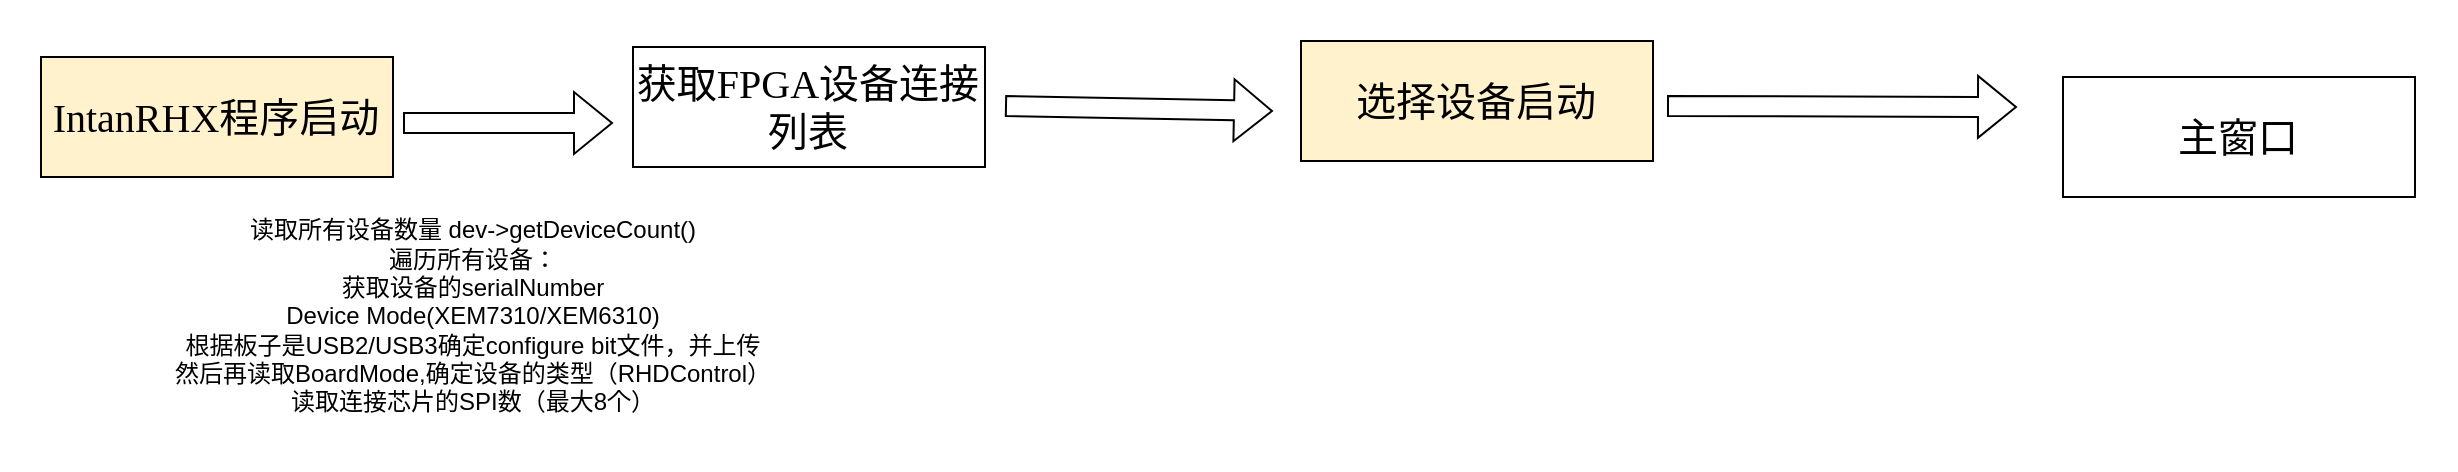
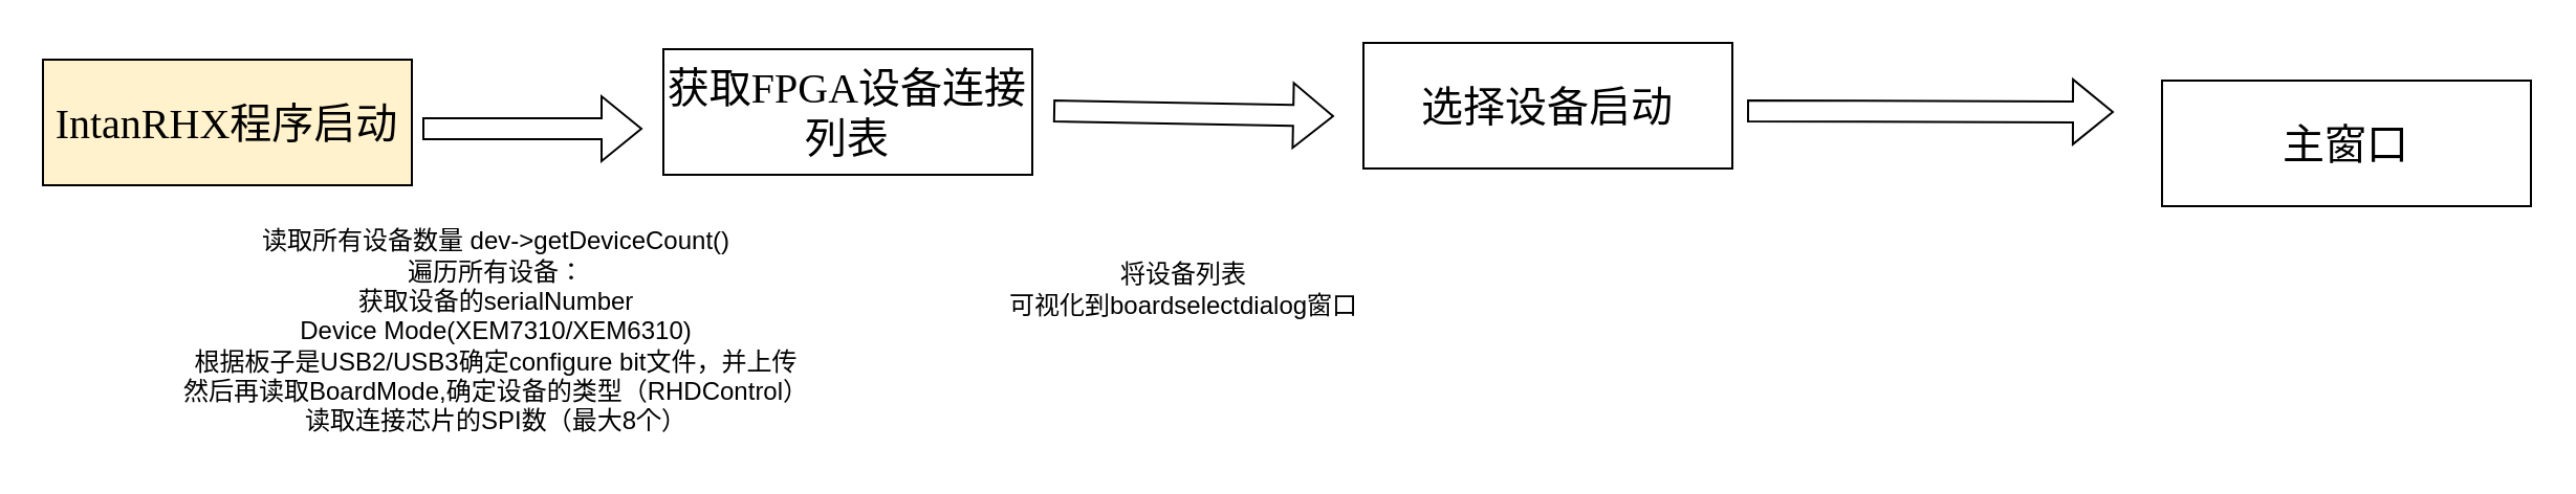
  <mxCell id="0" />
  <mxCell id="1" parent="0" />
  <mxCell id="2" value="&lt;font face=&quot;宋体&quot; style=&quot;font-size: 20px;&quot;&gt;IntanRHX程序启动&lt;/font&gt;" style="rounded=0;whiteSpace=wrap;html=1;fillColor=#fff2cc;" vertex="1" parent="1"><mxGeometry x="20" y="28" width="176" height="60" as="geometry" /></mxCell>
  <mxCell id="3" value="&lt;font face=&quot;宋体&quot; style=&quot;font-size: 20px;&quot;&gt;获取FPGA设备连接列表&lt;/font&gt;" style="rounded=0;whiteSpace=wrap;html=1;" vertex="1" parent="1"><mxGeometry x="316" y="23" width="176" height="60" as="geometry" /></mxCell>
- <mxCell id="4" value="&lt;font face=&quot;宋体&quot; style=&quot;font-size: 20px;&quot;&gt;选择设备启动&lt;/font&gt;" style="rounded=0;whiteSpace=wrap;html=1;fillColor=#fff2cc;" vertex="1" parent="1"><mxGeometry x="650" y="20" width="176" height="60" as="geometry" /></mxCell>
+ <mxCell id="4" value="&lt;font face=&quot;宋体&quot; style=&quot;font-size: 20px;&quot;&gt;选择设备启动&lt;/font&gt;" style="rounded=0;whiteSpace=wrap;html=1;" vertex="1" parent="1"><mxGeometry x="650" y="20" width="176" height="60" as="geometry" /></mxCell>
  <mxCell id="5" value="&lt;font face=&quot;宋体&quot;&gt;&lt;span style=&quot;font-size: 20px;&quot;&gt;主窗口&lt;/span&gt;&lt;/font&gt;" style="rounded=0;whiteSpace=wrap;html=1;" vertex="1" parent="1"><mxGeometry x="1031" y="38" width="176" height="60" as="geometry" /></mxCell>
  <mxCell id="6" value="" style="shape=flexArrow;endArrow=classic;html=1;rounded=0;" edge="1" parent="1"><mxGeometry width="50" height="50" relative="1" as="geometry"><mxPoint x="201" y="61" as="sourcePoint" /><mxPoint x="306" y="61" as="targetPoint" /></mxGeometry></mxCell>
  <mxCell id="7" value="" style="shape=flexArrow;endArrow=classic;html=1;rounded=0;" edge="1" parent="1"><mxGeometry width="50" height="50" relative="1" as="geometry"><mxPoint x="502" y="52.5" as="sourcePoint" /><mxPoint x="636" y="55" as="targetPoint" /></mxGeometry></mxCell>
  <mxCell id="8" value="" style="shape=flexArrow;endArrow=classic;html=1;rounded=0;" edge="1" parent="1"><mxGeometry width="50" height="50" relative="1" as="geometry"><mxPoint x="833" y="52.5" as="sourcePoint" /><mxPoint x="1008" y="53" as="targetPoint" /></mxGeometry></mxCell>
  <mxCell id="9" value="读取所有设备数量 dev-&amp;gt;getDeviceCount()&lt;br&gt;遍历所有设备：&lt;br&gt;获取设备的serialNumber&lt;br&gt;Device Mode(XEM7310/XEM6310)&lt;br&gt;根据板子是USB2/USB3确定configure bit文件，并上传&lt;br&gt;然后再读取BoardMode,确定设备的类型（RHDControl）&lt;br&gt;读取连接芯片的SPI数（最大8个）&lt;br&gt;" style="text;html=1;align=center;verticalAlign=middle;resizable=0;points=[];autosize=1;strokeColor=none;fillColor=none;" vertex="1" parent="1"><mxGeometry x="78" y="101" width="316" height="113" as="geometry" /></mxCell>
+ <mxCell id="10" value="将设备列表&lt;br&gt;可视化到boardselectdialog窗口" style="text;html=1;align=center;verticalAlign=middle;resizable=0;points=[];autosize=1;strokeColor=none;fillColor=none;" vertex="1" parent="1"><mxGeometry x="472" y="117" width="184" height="41" as="geometry" /></mxCell>
